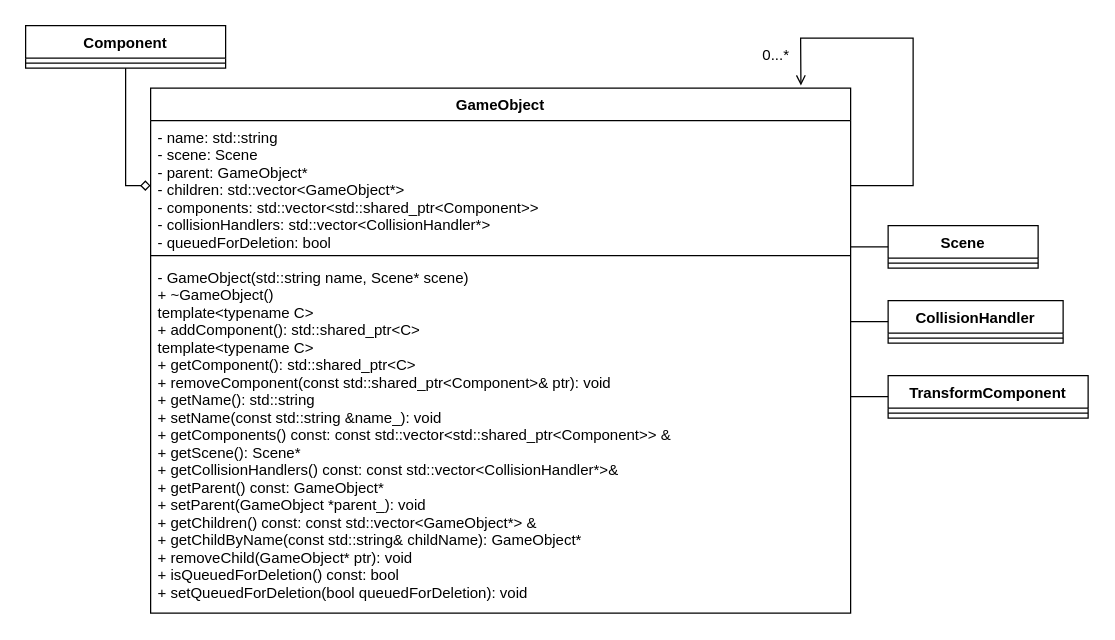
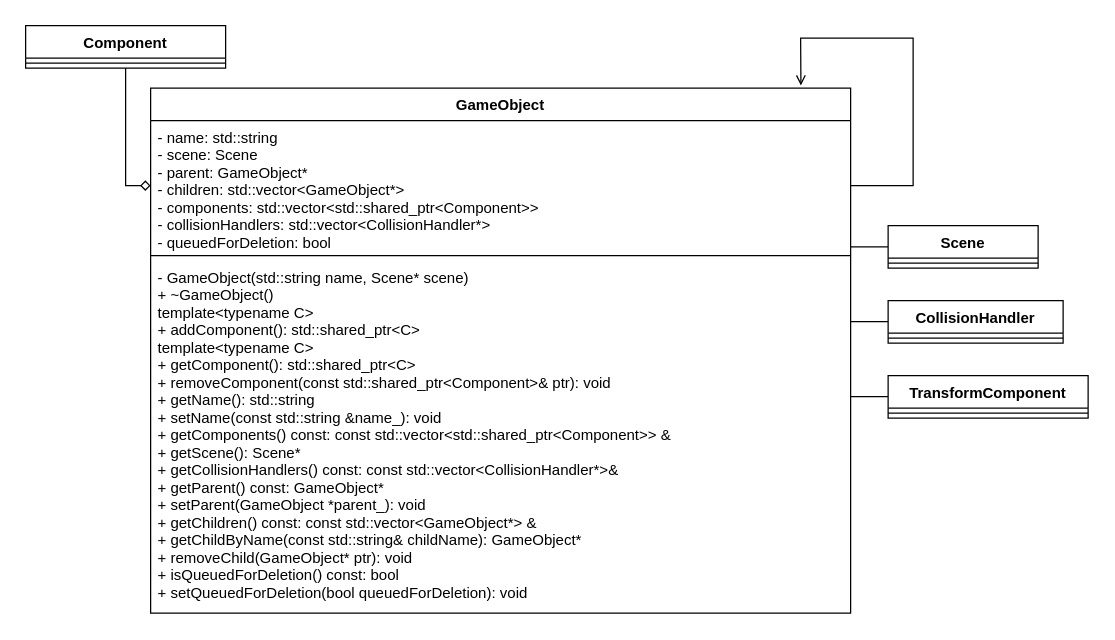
  <mxCell id="0" />
  <mxCell id="1" parent="0" />
  <mxCell id="2" value="Component" style="swimlane;fontStyle=1;align=center;verticalAlign=top;childLayout=stackLayout;horizontal=1;startSize=26;horizontalStack=0;resizeParent=1;resizeParentMax=0;resizeLast=0;collapsible=1;marginBottom=0;" parent="1" vertex="1"><mxGeometry x="20" y="20" width="160" height="34" as="geometry" /></mxCell>
  <mxCell id="3" value="" style="line;strokeWidth=1;fillColor=none;align=left;verticalAlign=middle;spacingTop=-1;spacingLeft=3;spacingRight=3;rotatable=0;labelPosition=right;points=[];portConstraint=eastwest;" parent="2" vertex="1"><mxGeometry y="26" width="160" height="8" as="geometry" /></mxCell>
  <mxCell id="4" value="GameObject" style="swimlane;fontStyle=1;align=center;verticalAlign=top;childLayout=stackLayout;horizontal=1;startSize=26;horizontalStack=0;resizeParent=1;resizeParentMax=0;resizeLast=0;collapsible=1;marginBottom=0;" parent="1" vertex="1"><mxGeometry x="120" y="70" width="560" height="420" as="geometry" /></mxCell>
  <mxCell id="5" value="- name: std::string&#10;- scene: Scene&#10;- parent: GameObject* &#10;- children: std::vector&lt;GameObject*&gt; &#10;- components: std::vector&lt;std::shared_ptr&lt;Component&gt;&gt; &#10;- collisionHandlers: std::vector&lt;CollisionHandler*&gt; &#10;- queuedForDeletion: bool &#10;&#10;&#10; " style="text;strokeColor=none;fillColor=none;align=left;verticalAlign=top;spacingLeft=4;spacingRight=4;overflow=hidden;rotatable=0;points=[[0,0.5],[1,0.5]];portConstraint=eastwest;" parent="4" vertex="1"><mxGeometry y="26" width="560" height="104" as="geometry" /></mxCell>
  <mxCell id="6" value="" style="line;strokeWidth=1;fillColor=none;align=left;verticalAlign=middle;spacingTop=-1;spacingLeft=3;spacingRight=3;rotatable=0;labelPosition=right;points=[];portConstraint=eastwest;" parent="4" vertex="1"><mxGeometry y="130" width="560" height="8" as="geometry" /></mxCell>
  <mxCell id="7" value="- GameObject(std::string name, Scene* scene)&#10;+ ~GameObject()&#10;template&lt;typename C&gt;&#10;+ addComponent(): std::shared_ptr&lt;C&gt; &#10;template&lt;typename C&gt;&#10;+ getComponent(): std::shared_ptr&lt;C&gt;&#10;+ removeComponent(const std::shared_ptr&lt;Component&gt;&amp; ptr): void &#10;+ getName(): std::string &#10;+ setName(const std::string &amp;name_): void &#10;+ getComponents() const: const std::vector&lt;std::shared_ptr&lt;Component&gt;&gt; &amp;&#10;+ getScene(): Scene*&#10;+ getCollisionHandlers() const: const std::vector&lt;CollisionHandler*&gt;&amp;&#10;+ getParent() const: GameObject*&#10;+ setParent(GameObject *parent_): void &#10;+ getChildren() const: const std::vector&lt;GameObject*&gt; &amp;&#10;+ getChildByName(const std::string&amp; childName): GameObject* &#10;+ removeChild(GameObject* ptr): void&#10;+ isQueuedForDeletion() const: bool &#10;+ setQueuedForDeletion(bool queuedForDeletion): void " style="text;strokeColor=none;fillColor=none;align=left;verticalAlign=top;spacingLeft=4;spacingRight=4;overflow=hidden;rotatable=0;points=[[0,0.5],[1,0.5]];portConstraint=eastwest;fontStyle=0" parent="4" vertex="1"><mxGeometry y="138" width="560" height="282" as="geometry" /></mxCell>
  <mxCell id="8" value="" style="endArrow=open;html=1;exitX=1;exitY=0.5;exitDx=0;exitDy=0;rounded=0;entryX=0.929;entryY=-0.005;entryDx=0;entryDy=0;entryPerimeter=0;endFill=0;" edge="1" parent="4" source="5" target="4"><mxGeometry width="50" height="50" relative="1" as="geometry"><mxPoint x="450" y="70" as="sourcePoint" /><mxPoint x="520" y="-50" as="targetPoint" /><Array as="points"><mxPoint x="610" y="78" /><mxPoint x="610" y="-40" /><mxPoint x="520" y="-40" /></Array></mxGeometry></mxCell>
  <mxCell id="9" style="edgeStyle=orthogonalEdgeStyle;rounded=0;orthogonalLoop=1;jettySize=auto;html=1;exitX=0;exitY=0.5;exitDx=0;exitDy=0;endArrow=none;endFill=0;startArrow=diamond;startFill=0;entryX=0.5;entryY=1;entryDx=0;entryDy=0;" parent="1" source="5" target="2" edge="1"><mxGeometry relative="1" as="geometry"><mxPoint x="98" y="60" as="targetPoint" /></mxGeometry></mxCell>
  <mxCell id="10" value="Scene" style="swimlane;fontStyle=1;align=center;verticalAlign=top;childLayout=stackLayout;horizontal=1;startSize=26;horizontalStack=0;resizeParent=1;resizeParentMax=0;resizeLast=0;collapsible=1;marginBottom=0;" parent="1" vertex="1"><mxGeometry x="710" y="180" width="120" height="34" as="geometry" /></mxCell>
  <mxCell id="11" value="" style="line;strokeWidth=1;fillColor=none;align=left;verticalAlign=middle;spacingTop=-1;spacingLeft=3;spacingRight=3;rotatable=0;labelPosition=right;points=[];portConstraint=eastwest;" parent="10" vertex="1"><mxGeometry y="26" width="120" height="8" as="geometry" /></mxCell>
  <mxCell id="12" value="TransformComponent" style="swimlane;fontStyle=1;align=center;verticalAlign=top;childLayout=stackLayout;horizontal=1;startSize=26;horizontalStack=0;resizeParent=1;resizeParentMax=0;resizeLast=0;collapsible=1;marginBottom=0;" parent="1" vertex="1"><mxGeometry x="710" y="300" width="160" height="34" as="geometry" /></mxCell>
  <mxCell id="13" value="" style="line;strokeWidth=1;fillColor=none;align=left;verticalAlign=middle;spacingTop=-1;spacingLeft=3;spacingRight=3;rotatable=0;labelPosition=right;points=[];portConstraint=eastwest;" parent="12" vertex="1"><mxGeometry y="26" width="160" height="8" as="geometry" /></mxCell>
  <mxCell id="14" value="CollisionHandler" style="swimlane;fontStyle=1;align=center;verticalAlign=top;childLayout=stackLayout;horizontal=1;startSize=26;horizontalStack=0;resizeParent=1;resizeParentMax=0;resizeLast=0;collapsible=1;marginBottom=0;" parent="1" vertex="1"><mxGeometry x="710" y="240" width="140" height="34" as="geometry" /></mxCell>
  <mxCell id="15" value="" style="line;strokeWidth=1;fillColor=none;align=left;verticalAlign=middle;spacingTop=-1;spacingLeft=3;spacingRight=3;rotatable=0;labelPosition=right;points=[];portConstraint=eastwest;" parent="14" vertex="1"><mxGeometry y="26" width="140" height="8" as="geometry" /></mxCell>
- <mxCell id="16" value="0...*" style="text;html=1;align=center;verticalAlign=middle;resizable=0;points=[];autosize=1;" vertex="1" parent="1"><mxGeometry x="600" y="34" width="40" height="20" as="geometry" /></mxCell>
  <mxCell id="17" value="" style="endArrow=none;html=1;exitX=1;exitY=0.971;exitDx=0;exitDy=0;exitPerimeter=0;entryX=0;entryY=0.5;entryDx=0;entryDy=0;" edge="1" parent="1" source="5" target="10"><mxGeometry width="50" height="50" relative="1" as="geometry"><mxPoint x="790" y="240" as="sourcePoint" /><mxPoint x="840" y="190" as="targetPoint" /></mxGeometry></mxCell>
  <mxCell id="18" value="" style="endArrow=none;html=1;exitX=1;exitY=0.971;exitDx=0;exitDy=0;exitPerimeter=0;entryX=0;entryY=0.5;entryDx=0;entryDy=0;" edge="1" parent="1"><mxGeometry width="50" height="50" relative="1" as="geometry"><mxPoint x="680" y="256.804" as="sourcePoint" /><mxPoint x="710" y="256.82" as="targetPoint" /></mxGeometry></mxCell>
  <mxCell id="19" value="" style="endArrow=none;html=1;exitX=1;exitY=0.971;exitDx=0;exitDy=0;exitPerimeter=0;entryX=0;entryY=0.5;entryDx=0;entryDy=0;" edge="1" parent="1"><mxGeometry width="50" height="50" relative="1" as="geometry"><mxPoint x="680" y="316.804" as="sourcePoint" /><mxPoint x="710" y="316.82" as="targetPoint" /></mxGeometry></mxCell>
